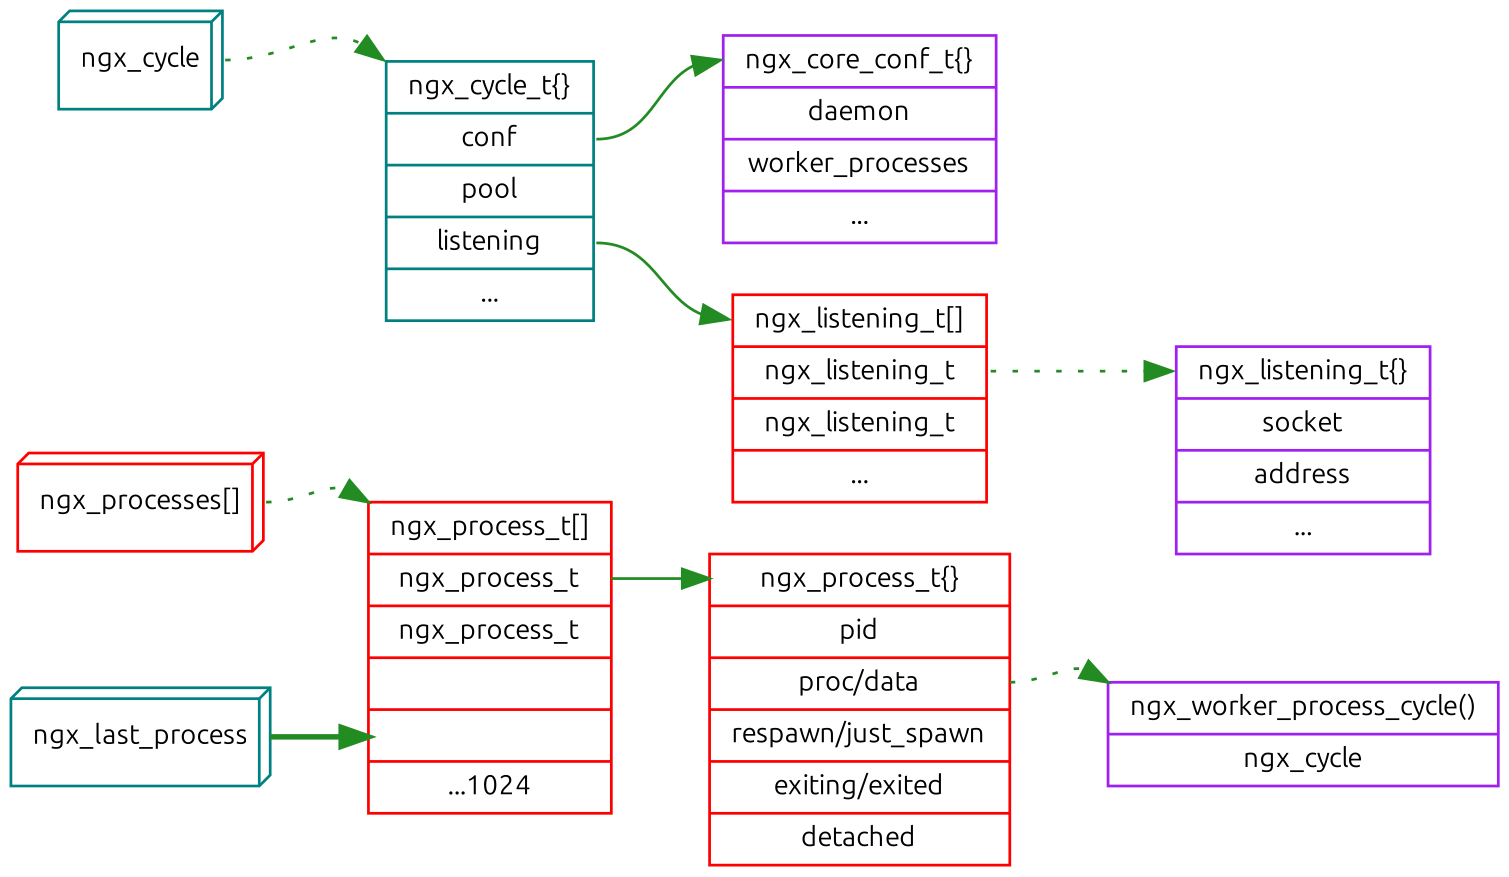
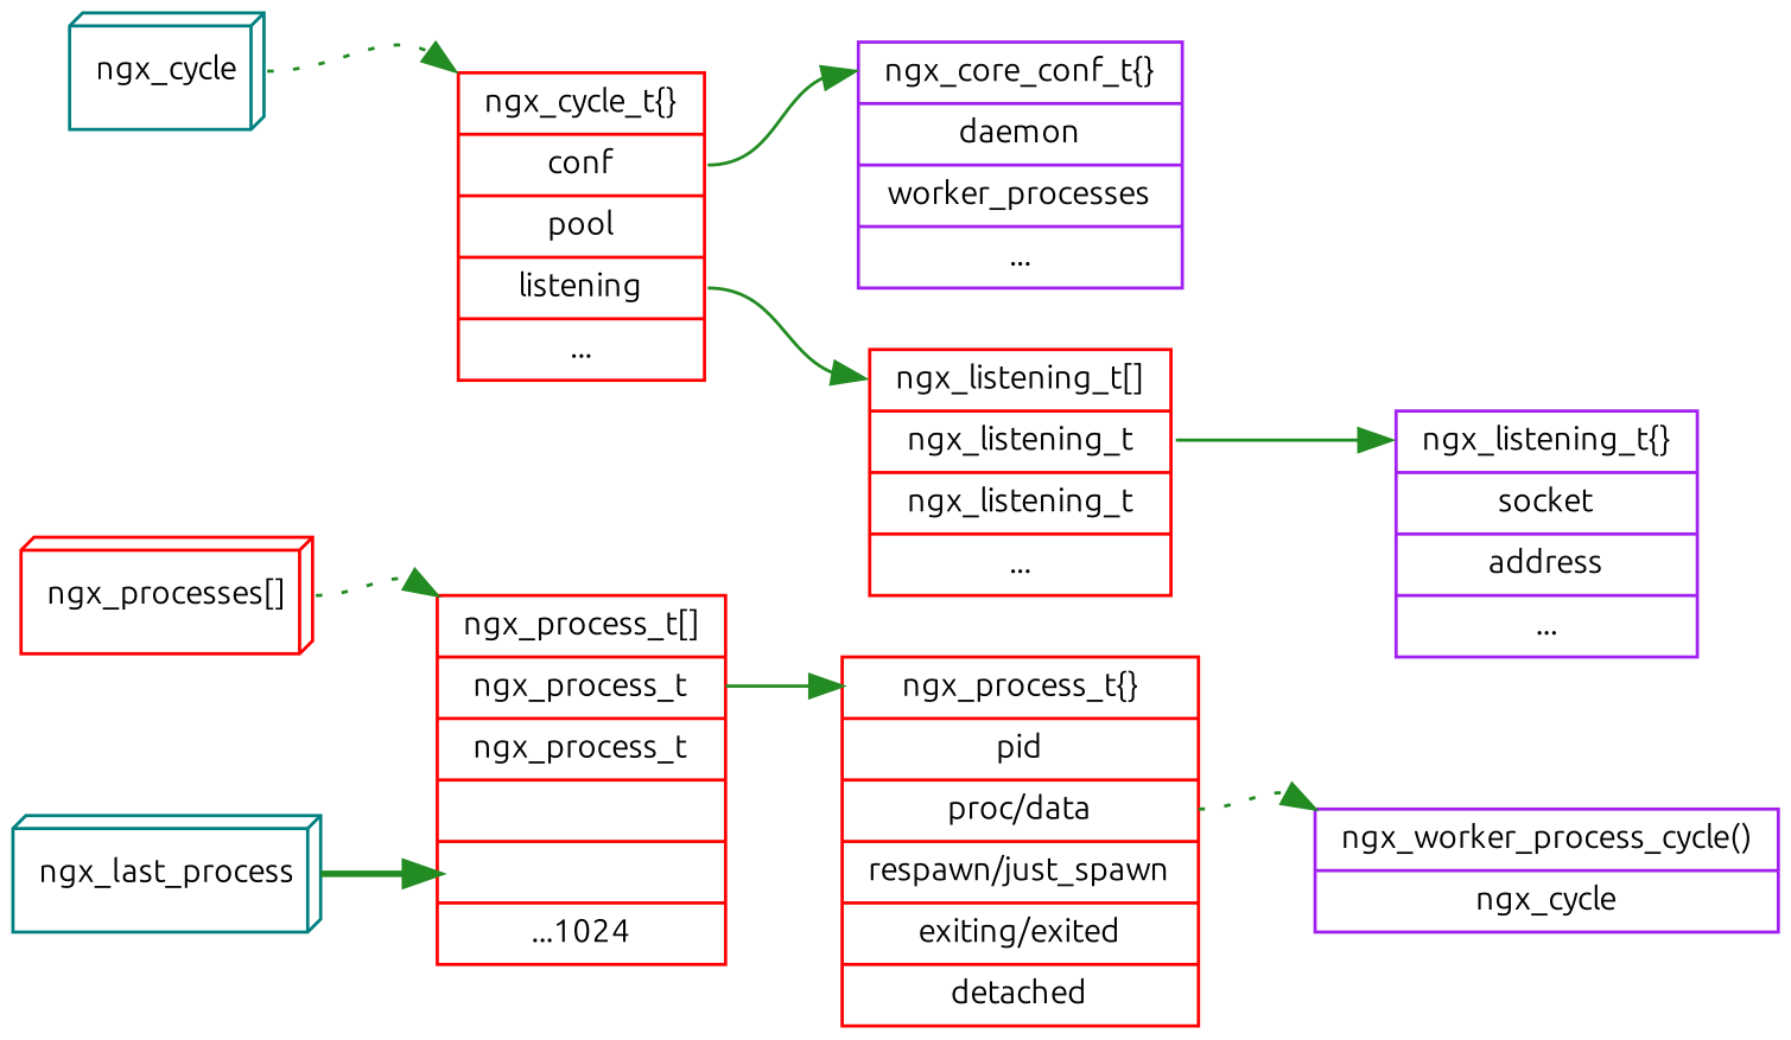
  digraph {
    fontname=Ubuntu
    rankdir=LR
    node [color=red fontname=Ubuntu fontsize=10 shape=record]
    edge [color=forestgreen fontname=Ubuntu fontsize=10 headport=h style=solid tailport=e]
    n1 [label="ngx_processes\[\]" shape=box3d]
    n2 [label="ngx_process_t\[\]|<n1>ngx_process_t|<n2>ngx_process_t||<n3>|...1024"]
    n3 [label="<h>ngx_process_t\{\}|<pid>pid|<proc>proc/data|respawn/just_spawn|exiting/exited|detached"]
    n4 [color=teal label=ngx_last_process shape=box3d]
    n5 [color=purple label="<h>ngx_worker_process_cycle()|ngx_cycle"]
    n6 [color=teal label=ngx_cycle shape=box3d]
-   n7 [color=teal label="<h>ngx_cycle_t\{\}|<conf>conf|pool|<listening>listening|..."]
+   n7 [label="<h>ngx_cycle_t\{\}|<conf>conf|pool|<listening>listening|..."]
    n8 [color=purple label="<h>ngx_core_conf_t\{\}|<daemon>daemon|<worker_processes>worker_processes|..."]
    n9 [label="<h>ngx_listening_t\[\]|<n1>ngx_listening_t|<n2>ngx_listening_t|..."]
    n10 [color=purple label="<h>ngx_listening_t\{\}|socket|address|..."]
    n1 -> n2 [headport=nw style=dotted]
    n2 -> n3 [tailport=n1]
    n3 -> n5 [headport="h:nw" style=dotted tailport=proc]
    n4 -> n2 [headport=n3 style=bold]
    n6 -> n7 [headport=nw style=dotted]
    n7 -> n8 [tailport=conf]
    n7 -> n9 [tailport=listening]
-   n9 -> n10 [style=dotted tailport=n1]
+   n9 -> n10 [tailport=n1]
  }
